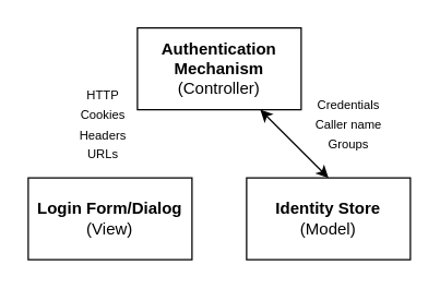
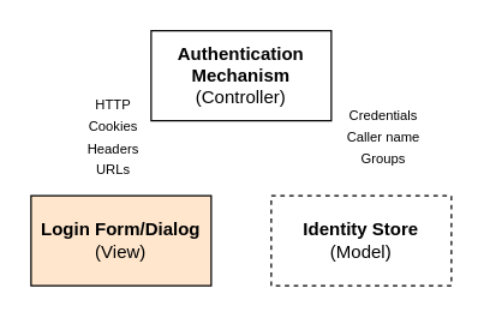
  <mxCell id="0" />
  <mxCell id="1" parent="0" />
  <mxCell id="2" value="&lt;b&gt;Authentication Mechanism&lt;/b&gt;&lt;br&gt;(Controller)" style="rounded=0;whiteSpace=wrap;html=1;" vertex="1" parent="1"><mxGeometry x="100" y="20" width="120" height="60" as="geometry" /></mxCell>
- <mxCell id="3" value="&lt;b&gt;Login Form/Dialog&lt;/b&gt;&lt;br&gt;(View)" style="rounded=0;whiteSpace=wrap;html=1;" vertex="1" parent="1"><mxGeometry x="20" y="130" width="120" height="60" as="geometry" /></mxCell>
- <mxCell id="4" value="&lt;b&gt;Identity Store&lt;/b&gt;&lt;br&gt;(Model)" style="rounded=0;whiteSpace=wrap;html=1;" vertex="1" parent="1"><mxGeometry x="180" y="130" width="120" height="60" as="geometry" /></mxCell>
- <mxCell id="5" value="" style="endArrow=classic;startArrow=classic;html=1;exitX=0.75;exitY=1;exitDx=0;exitDy=0;entryX=0.5;entryY=0;entryDx=0;entryDy=0;" edge="1" parent="1" source="2" target="4"><mxGeometry width="50" height="50" relative="1" as="geometry"><mxPoint x="320" y="510" as="sourcePoint" /><mxPoint x="370" y="460" as="targetPoint" /></mxGeometry></mxCell>
+ <mxCell id="3" value="&lt;b&gt;Login Form/Dialog&lt;/b&gt;&lt;br&gt;(View)" style="rounded=0;whiteSpace=wrap;html=1;fillColor=#ffe6cc;" vertex="1" parent="1"><mxGeometry x="20" y="130" width="120" height="60" as="geometry" /></mxCell>
+ <mxCell id="4" value="&lt;b&gt;Identity Store&lt;/b&gt;&lt;br&gt;(Model)" style="rounded=0;whiteSpace=wrap;html=1;dashed=1;" vertex="1" parent="1"><mxGeometry x="180" y="130" width="120" height="60" as="geometry" /></mxCell>
  <mxCell id="6" value="&lt;font style=&quot;font-size: 9px&quot;&gt;HTTP&lt;br&gt;Cookies&lt;br&gt;Headers&lt;br&gt;URLs&lt;/font&gt;" style="text;html=1;strokeColor=none;fillColor=none;align=center;verticalAlign=middle;whiteSpace=wrap;rounded=0;" vertex="1" parent="1"><mxGeometry x="40" y="60" width="70" height="60" as="geometry" /></mxCell>
  <mxCell id="7" value="&lt;span style=&quot;font-size: 9px&quot;&gt;Credentials&lt;br&gt;Caller name&lt;br&gt;Groups&lt;br&gt;&lt;/span&gt;" style="text;html=1;strokeColor=none;fillColor=none;align=center;verticalAlign=middle;whiteSpace=wrap;rounded=0;" vertex="1" parent="1"><mxGeometry x="220" y="60" width="70" height="60" as="geometry" /></mxCell>
